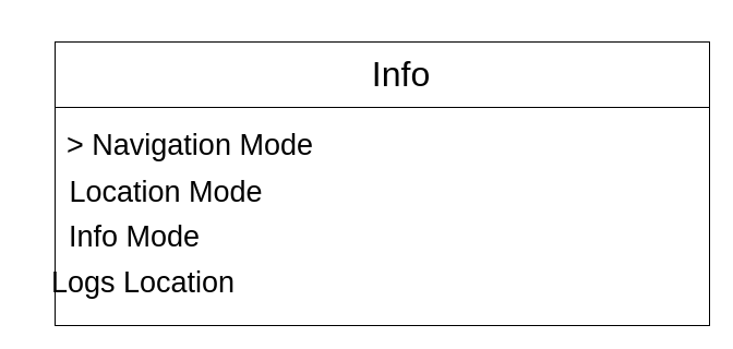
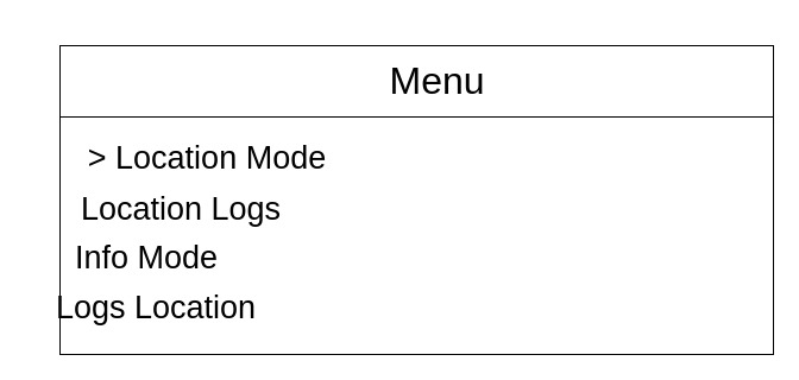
  <mxCell id="0" />
  <mxCell id="1" parent="0" />
  <mxCell id="2" value="" style="rounded=0;whiteSpace=wrap;html=1;" vertex="1" parent="1"><mxGeometry x="50" y="38" width="600" height="260" as="geometry" /></mxCell>
  <mxCell id="3" value="" style="rounded=0;whiteSpace=wrap;html=1;" vertex="1" parent="1"><mxGeometry x="50" y="38" width="600" height="60" as="geometry" /></mxCell>
- <mxCell id="4" value="&lt;font style=&quot;font-size: 32px;&quot;&gt;Info&lt;/font&gt;" style="text;html=1;align=center;verticalAlign=middle;whiteSpace=wrap;rounded=0;" vertex="1" parent="1"><mxGeometry x="220" y="20.5" width="295" height="95" as="geometry" /></mxCell>
- <mxCell id="5" value="&lt;span style=&quot;font-size: 27px;&quot;&gt;&amp;gt; Navigation Mode&lt;/span&gt;" style="text;html=1;align=center;verticalAlign=middle;whiteSpace=wrap;rounded=0;fontStyle=0" vertex="1" parent="1"><mxGeometry x="44" y="98" width="260" height="70" as="geometry" /></mxCell>
- <mxCell id="6" value="&lt;span style=&quot;font-size: 27px;&quot;&gt;Location Mode&lt;/span&gt;" style="text;html=1;align=center;verticalAlign=middle;whiteSpace=wrap;rounded=0;fontStyle=0" vertex="1" parent="1"><mxGeometry x="22" y="141" width="260" height="70" as="geometry" /></mxCell>
+ <mxCell id="4" value="&lt;font style=&quot;font-size: 32px;&quot;&gt;Menu&lt;/font&gt;" style="text;html=1;align=center;verticalAlign=middle;whiteSpace=wrap;rounded=0;" vertex="1" parent="1"><mxGeometry x="220" y="20.5" width="295" height="95" as="geometry" /></mxCell>
+ <mxCell id="5" value="&lt;span style=&quot;font-size: 27px;&quot;&gt;&amp;gt; Location Mode&lt;/span&gt;" style="text;html=1;align=center;verticalAlign=middle;whiteSpace=wrap;rounded=0;fontStyle=0" vertex="1" parent="1"><mxGeometry x="44" y="98" width="260" height="70" as="geometry" /></mxCell>
+ <mxCell id="6" value="&lt;span style=&quot;font-size: 27px;&quot;&gt;Location Logs&lt;/span&gt;" style="text;html=1;align=center;verticalAlign=middle;whiteSpace=wrap;rounded=0;fontStyle=0" vertex="1" parent="1"><mxGeometry x="22" y="141" width="260" height="70" as="geometry" /></mxCell>
  <mxCell id="7" value="&lt;span style=&quot;font-size: 27px;&quot;&gt;Info Mode&lt;/span&gt;" style="text;html=1;align=center;verticalAlign=middle;whiteSpace=wrap;rounded=0;fontStyle=0" vertex="1" parent="1"><mxGeometry x="22" y="182" width="202" height="70" as="geometry" /></mxCell>
  <mxCell id="8" value="&lt;span style=&quot;font-size: 27px;&quot;&gt;Logs Location&lt;/span&gt;" style="text;html=1;align=center;verticalAlign=middle;whiteSpace=wrap;rounded=0;fontStyle=0" vertex="1" parent="1"><mxGeometry x="20" y="224" width="222" height="70" as="geometry" /></mxCell>
